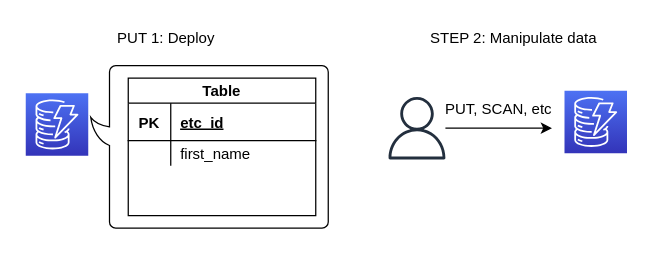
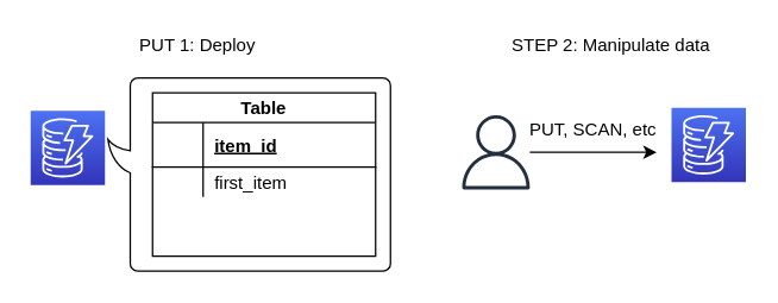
  <mxCell id="0" />
  <mxCell id="1" parent="0" />
  <mxCell id="2" value="" style="whiteSpace=wrap;html=1;shape=mxgraph.basic.roundRectCallout;dx=56.43;dy=15;size=5;boundedLbl=1;direction=south;" vertex="1" parent="1"><mxGeometry x="72" y="52" width="190" height="130" as="geometry" /></mxCell>
  <mxCell id="3" value="PUT 1: Deploy" style="text;html=1;align=center;verticalAlign=middle;resizable=0;points=[];autosize=1;strokeColor=none;" parent="1" vertex="1"><mxGeometry x="82" y="20" width="100" height="20" as="geometry" /></mxCell>
  <mxCell id="4" value="STEP 2: Manipulate data" style="text;html=1;align=center;verticalAlign=middle;resizable=0;points=[];autosize=1;strokeColor=none;" parent="1" vertex="1"><mxGeometry x="335" y="20" width="150" height="20" as="geometry" /></mxCell>
  <mxCell id="5" style="edgeStyle=orthogonalEdgeStyle;rounded=0;orthogonalLoop=1;jettySize=auto;html=1;entryX=0;entryY=0.5;entryDx=0;entryDy=0;entryPerimeter=0;" parent="1" source="6" edge="1"><mxGeometry relative="1" as="geometry"><mxPoint x="441" y="102" as="targetPoint" /></mxGeometry></mxCell>
  <mxCell id="6" value="" style="outlineConnect=0;fontColor=#232F3E;gradientColor=none;fillColor=#232F3E;strokeColor=none;dashed=0;verticalLabelPosition=bottom;verticalAlign=top;align=center;html=1;fontSize=12;fontStyle=0;aspect=fixed;pointerEvents=1;shape=mxgraph.aws4.user;" parent="1" vertex="1"><mxGeometry x="308" y="77" width="50" height="50" as="geometry" /></mxCell>
  <mxCell id="7" value="PUT, SCAN, etc" style="text;html=1;align=center;verticalAlign=middle;resizable=0;points=[];autosize=1;strokeColor=none;" parent="1" vertex="1"><mxGeometry x="348" y="77" width="100" height="20" as="geometry" /></mxCell>
  <mxCell id="8" value="" style="points=[[0,0,0],[0.25,0,0],[0.5,0,0],[0.75,0,0],[1,0,0],[0,1,0],[0.25,1,0],[0.5,1,0],[0.75,1,0],[1,1,0],[0,0.25,0],[0,0.5,0],[0,0.75,0],[1,0.25,0],[1,0.5,0],[1,0.75,0]];outlineConnect=0;fontColor=#232F3E;gradientColor=#4D72F3;gradientDirection=north;fillColor=#3334B9;strokeColor=#ffffff;dashed=0;verticalLabelPosition=bottom;verticalAlign=top;align=center;html=1;fontSize=12;fontStyle=0;aspect=fixed;shape=mxgraph.aws4.resourceIcon;resIcon=mxgraph.aws4.dynamodb;" vertex="1" parent="1"><mxGeometry x="20" y="74" width="50" height="50" as="geometry" /></mxCell>
  <mxCell id="9" value="Table" style="shape=table;startSize=20;container=1;collapsible=1;childLayout=tableLayout;fixedRows=1;rowLines=0;fontStyle=1;align=center;resizeLast=1;" vertex="1" parent="1"><mxGeometry x="102" y="62" width="150" height="110" as="geometry"><mxRectangle x="160" y="75" width="60" height="20" as="alternateBounds" /></mxGeometry></mxCell>
  <mxCell id="10" value="" style="shape=partialRectangle;collapsible=0;dropTarget=0;pointerEvents=0;fillColor=none;top=0;left=0;bottom=1;right=0;points=[[0,0.5],[1,0.5]];portConstraint=eastwest;" vertex="1" parent="9"><mxGeometry y="20" width="150" height="30" as="geometry" /></mxCell>
- <mxCell id="11" value="PK" style="shape=partialRectangle;connectable=0;fillColor=none;top=0;left=0;bottom=0;right=0;fontStyle=1;overflow=hidden;" vertex="1" parent="10"><mxGeometry width="34" height="30" as="geometry" /></mxCell>
- <mxCell id="12" value="etc_id" style="shape=partialRectangle;connectable=0;fillColor=none;top=0;left=0;bottom=0;right=0;align=left;spacingLeft=6;fontStyle=5;overflow=hidden;" vertex="1" parent="10"><mxGeometry x="34" width="116" height="30" as="geometry" /></mxCell>
+ <mxCell id="12" value="item_id" style="shape=partialRectangle;connectable=0;fillColor=none;top=0;left=0;bottom=0;right=0;align=left;spacingLeft=6;fontStyle=5;overflow=hidden;" vertex="1" parent="10"><mxGeometry x="34" width="116" height="30" as="geometry" /></mxCell>
  <mxCell id="13" value="" style="shape=partialRectangle;collapsible=0;dropTarget=0;pointerEvents=0;fillColor=none;top=0;left=0;bottom=0;right=0;points=[[0,0.5],[1,0.5]];portConstraint=eastwest;" vertex="1" parent="9"><mxGeometry y="50" width="150" height="20" as="geometry" /></mxCell>
  <mxCell id="14" value="" style="shape=partialRectangle;connectable=0;fillColor=none;top=0;left=0;bottom=0;right=0;editable=1;overflow=hidden;" vertex="1" parent="13"><mxGeometry width="34" height="20" as="geometry" /></mxCell>
- <mxCell id="15" value="first_name" style="shape=partialRectangle;connectable=0;fillColor=none;top=0;left=0;bottom=0;right=0;align=left;spacingLeft=6;overflow=hidden;" vertex="1" parent="13"><mxGeometry x="34" width="116" height="20" as="geometry" /></mxCell>
+ <mxCell id="15" value="first_item" style="shape=partialRectangle;connectable=0;fillColor=none;top=0;left=0;bottom=0;right=0;align=left;spacingLeft=6;overflow=hidden;" vertex="1" parent="13"><mxGeometry x="34" width="116" height="20" as="geometry" /></mxCell>
  <mxCell id="16" value="" style="shape=partialRectangle;collapsible=0;dropTarget=0;pointerEvents=0;fillColor=none;top=0;left=0;bottom=0;right=0;points=[[0,0.5],[1,0.5]];portConstraint=eastwest;" vertex="1" parent="9"><mxGeometry y="70" width="150" height="20" as="geometry" /></mxCell>
  <mxCell id="17" value="" style="shape=partialRectangle;connectable=0;fillColor=none;top=0;left=0;bottom=0;right=0;editable=1;overflow=hidden;" vertex="1" parent="16"><mxGeometry width="34" height="20" as="geometry" /></mxCell>
  <mxCell id="18" value="" style="shape=partialRectangle;collapsible=0;dropTarget=0;pointerEvents=0;fillColor=none;top=0;left=0;bottom=0;right=0;points=[[0,0.5],[1,0.5]];portConstraint=eastwest;" vertex="1" parent="9"><mxGeometry y="90" width="150" height="20" as="geometry" /></mxCell>
  <mxCell id="19" value="" style="shape=partialRectangle;connectable=0;fillColor=none;top=0;left=0;bottom=0;right=0;editable=1;overflow=hidden;" vertex="1" parent="18"><mxGeometry width="34" height="20" as="geometry" /></mxCell>
  <mxCell id="20" value="" style="points=[[0,0,0],[0.25,0,0],[0.5,0,0],[0.75,0,0],[1,0,0],[0,1,0],[0.25,1,0],[0.5,1,0],[0.75,1,0],[1,1,0],[0,0.25,0],[0,0.5,0],[0,0.75,0],[1,0.25,0],[1,0.5,0],[1,0.75,0]];outlineConnect=0;fontColor=#232F3E;gradientColor=#4D72F3;gradientDirection=north;fillColor=#3334B9;strokeColor=#ffffff;dashed=0;verticalLabelPosition=bottom;verticalAlign=top;align=center;html=1;fontSize=12;fontStyle=0;aspect=fixed;shape=mxgraph.aws4.resourceIcon;resIcon=mxgraph.aws4.dynamodb;" vertex="1" parent="1"><mxGeometry x="451" y="72" width="50" height="50" as="geometry" /></mxCell>
